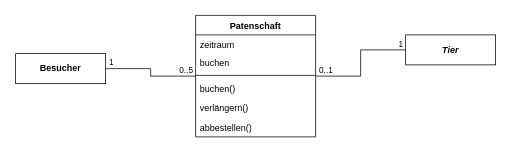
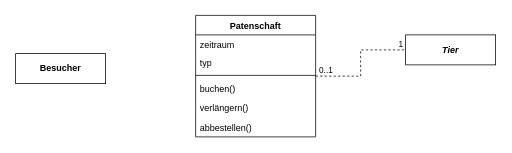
  <mxCell id="0" />
  <mxCell id="1" parent="0" />
  <mxCell id="2" value="Patenschaft" style="swimlane;fontStyle=1;align=center;verticalAlign=top;childLayout=stackLayout;horizontal=1;startSize=26;horizontalStack=0;resizeParent=1;resizeParentMax=0;resizeLast=0;collapsible=1;marginBottom=0;whiteSpace=wrap;html=1;" parent="1" vertex="1"><mxGeometry x="260" y="20" width="160" height="162" as="geometry" /></mxCell>
  <mxCell id="3" value="zeitraum" style="text;strokeColor=none;fillColor=none;align=left;verticalAlign=top;spacingLeft=4;spacingRight=4;overflow=hidden;rotatable=0;points=[[0,0.5],[1,0.5]];portConstraint=eastwest;whiteSpace=wrap;html=1;" parent="2" vertex="1"><mxGeometry y="26" width="160" height="24" as="geometry" /></mxCell>
- <mxCell id="4" value="buchen" style="text;strokeColor=none;fillColor=none;align=left;verticalAlign=top;spacingLeft=4;spacingRight=4;overflow=hidden;rotatable=0;points=[[0,0.5],[1,0.5]];portConstraint=eastwest;whiteSpace=wrap;html=1;" parent="2" vertex="1"><mxGeometry y="50" width="160" height="26" as="geometry" /></mxCell>
+ <mxCell id="4" value="typ" style="text;strokeColor=none;fillColor=none;align=left;verticalAlign=top;spacingLeft=4;spacingRight=4;overflow=hidden;rotatable=0;points=[[0,0.5],[1,0.5]];portConstraint=eastwest;whiteSpace=wrap;html=1;" parent="2" vertex="1"><mxGeometry y="50" width="160" height="26" as="geometry" /></mxCell>
  <mxCell id="5" value="" style="line;strokeWidth=1;fillColor=none;align=left;verticalAlign=middle;spacingTop=-1;spacingLeft=3;spacingRight=3;rotatable=0;labelPosition=right;points=[];portConstraint=eastwest;strokeColor=inherit;" parent="2" vertex="1"><mxGeometry y="76" width="160" height="8" as="geometry" /></mxCell>
  <mxCell id="6" value="buchen()" style="text;strokeColor=none;fillColor=none;align=left;verticalAlign=top;spacingLeft=4;spacingRight=4;overflow=hidden;rotatable=0;points=[[0,0.5],[1,0.5]];portConstraint=eastwest;whiteSpace=wrap;html=1;" parent="2" vertex="1"><mxGeometry y="84" width="160" height="26" as="geometry" /></mxCell>
  <mxCell id="7" value="verlängern()" style="text;strokeColor=none;fillColor=none;align=left;verticalAlign=top;spacingLeft=4;spacingRight=4;overflow=hidden;rotatable=0;points=[[0,0.5],[1,0.5]];portConstraint=eastwest;whiteSpace=wrap;html=1;" parent="2" vertex="1"><mxGeometry y="110" width="160" height="26" as="geometry" /></mxCell>
  <mxCell id="8" value="&lt;div&gt;abbestellen()&lt;/div&gt;" style="text;strokeColor=none;fillColor=none;align=left;verticalAlign=top;spacingLeft=4;spacingRight=4;overflow=hidden;rotatable=0;points=[[0,0.5],[1,0.5]];portConstraint=eastwest;whiteSpace=wrap;html=1;" parent="2" vertex="1"><mxGeometry y="136" width="160" height="26" as="geometry" /></mxCell>
  <mxCell id="9" value="Besucher" style="html=1;whiteSpace=wrap;fontStyle=1" parent="1" vertex="1"><mxGeometry x="20" y="71" width="120" height="40" as="geometry" /></mxCell>
  <mxCell id="10" value="Tier" style="html=1;whiteSpace=wrap;fontStyle=3" parent="1" vertex="1"><mxGeometry x="540" y="46" width="120" height="40" as="geometry" /></mxCell>
- <mxCell id="11" value="" style="endArrow=none;html=1;edgeStyle=orthogonalEdgeStyle;rounded=0;verticalAlign=top;labelBackgroundColor=none;" parent="1" source="9" target="2" edge="1"><mxGeometry relative="1" as="geometry"><mxPoint x="110" y="51" as="sourcePoint" /><mxPoint x="80" y="261" as="targetPoint" /></mxGeometry></mxCell>
- <mxCell id="12" value="1" style="edgeLabel;resizable=0;html=1;align=left;verticalAlign=bottom;spacingLeft=3;labelBackgroundColor=none;" parent="11" connectable="0" vertex="1"><mxGeometry x="-1" relative="1" as="geometry" /></mxCell>
- <mxCell id="13" value="0..5" style="edgeLabel;resizable=0;html=1;align=right;verticalAlign=bottom;spacingRight=3;labelBackgroundColor=none;" parent="11" connectable="0" vertex="1"><mxGeometry x="1" relative="1" as="geometry" /></mxCell>
- <mxCell id="14" value="" style="endArrow=none;html=1;edgeStyle=orthogonalEdgeStyle;rounded=0;verticalAlign=top;labelBackgroundColor=none;" parent="1" source="2" target="10" edge="1"><mxGeometry relative="1" as="geometry"><mxPoint x="150" y="111" as="sourcePoint" /><mxPoint x="270" y="111" as="targetPoint" /></mxGeometry></mxCell>
+ <mxCell id="14" value="" style="endArrow=none;html=1;edgeStyle=orthogonalEdgeStyle;rounded=0;verticalAlign=top;labelBackgroundColor=none;dashed=1;" parent="1" source="2" target="10" edge="1"><mxGeometry relative="1" as="geometry"><mxPoint x="150" y="111" as="sourcePoint" /><mxPoint x="270" y="111" as="targetPoint" /></mxGeometry></mxCell>
  <mxCell id="15" value="0..1" style="edgeLabel;resizable=0;html=1;align=left;verticalAlign=bottom;spacingLeft=3;labelBackgroundColor=none;" parent="14" connectable="0" vertex="1"><mxGeometry x="-1" relative="1" as="geometry" /></mxCell>
  <mxCell id="16" value="1" style="edgeLabel;resizable=0;html=1;align=right;verticalAlign=bottom;spacingRight=3;labelBackgroundColor=none;" parent="14" connectable="0" vertex="1"><mxGeometry x="1" relative="1" as="geometry" /></mxCell>
